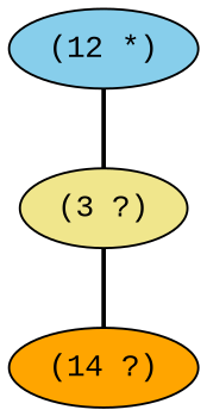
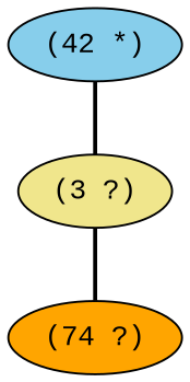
  graph {
    fontname="Liberation Mono"
    node [fontname="Liberation Mono" style=filled]
    edge [fontname="Liberation Mono" style=bold]
-   n1 [fillcolor=skyblue label="(12 *)"]
+   n1 [fillcolor=skyblue label="(42 *)"]
    n2 [fillcolor=khaki label="(3 ?)"]
-   n3 [fillcolor=orange label="(14 ?)"]
+   n3 [fillcolor=orange label="(74 ?)"]
    n1 -- n2
    n2 -- n3
  }
